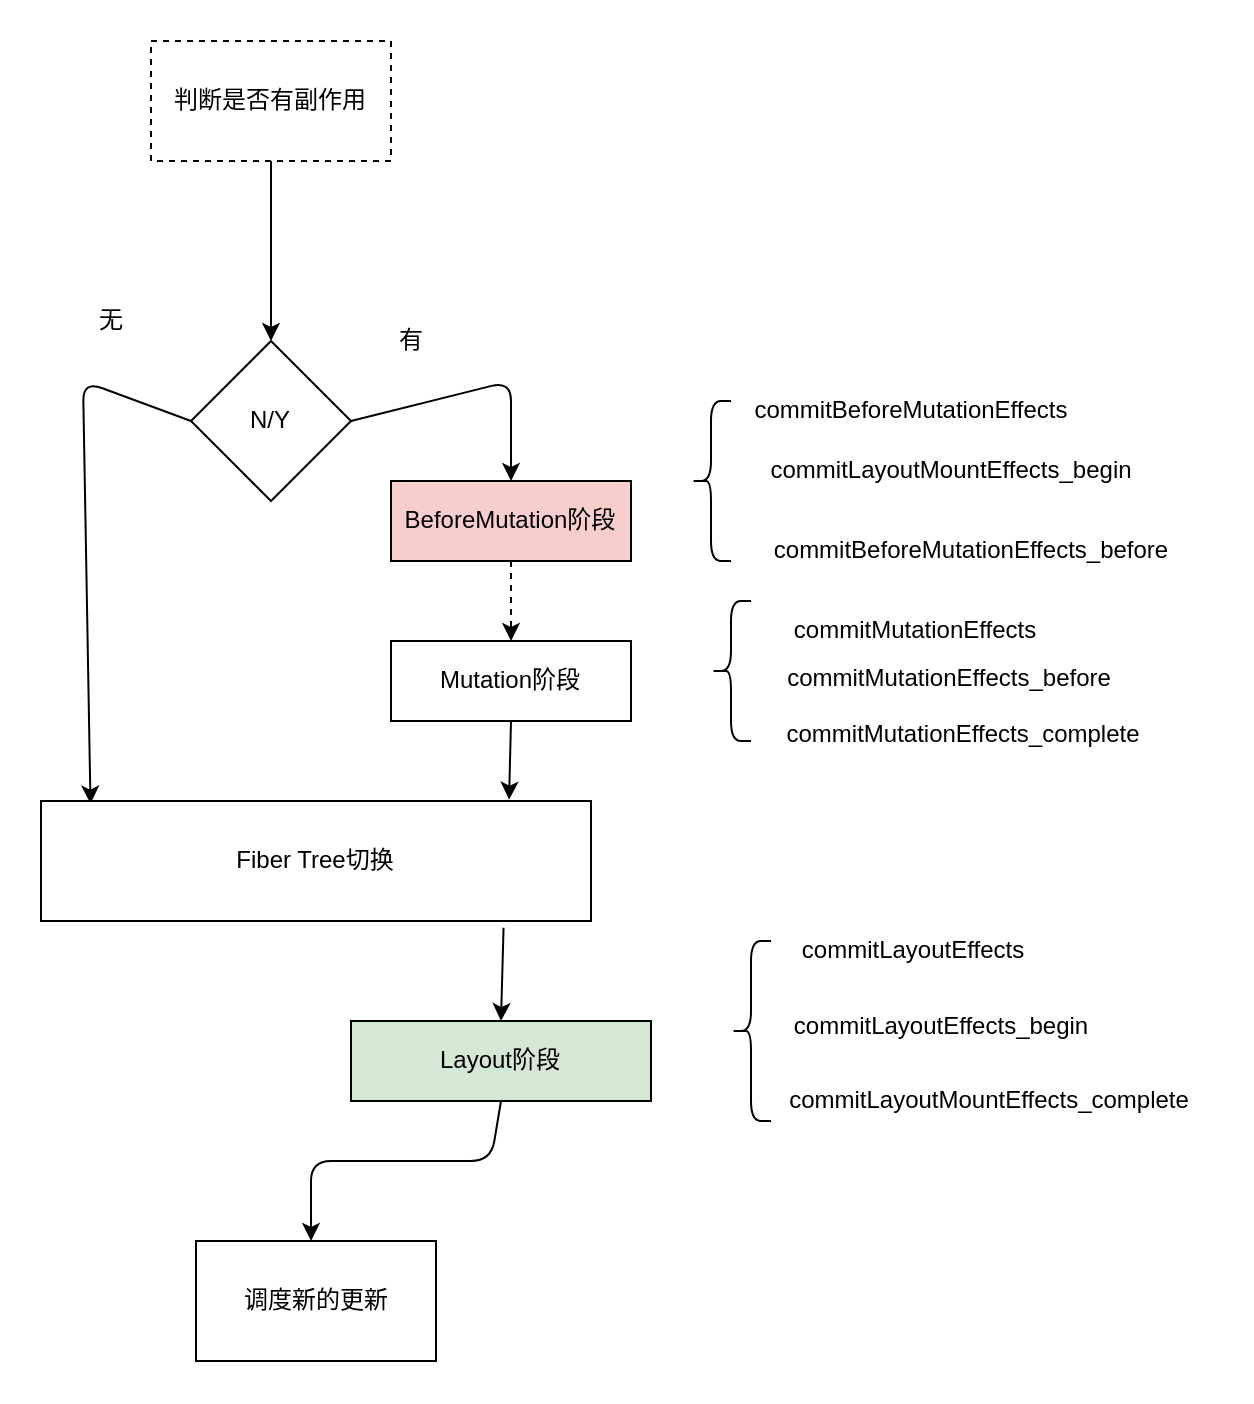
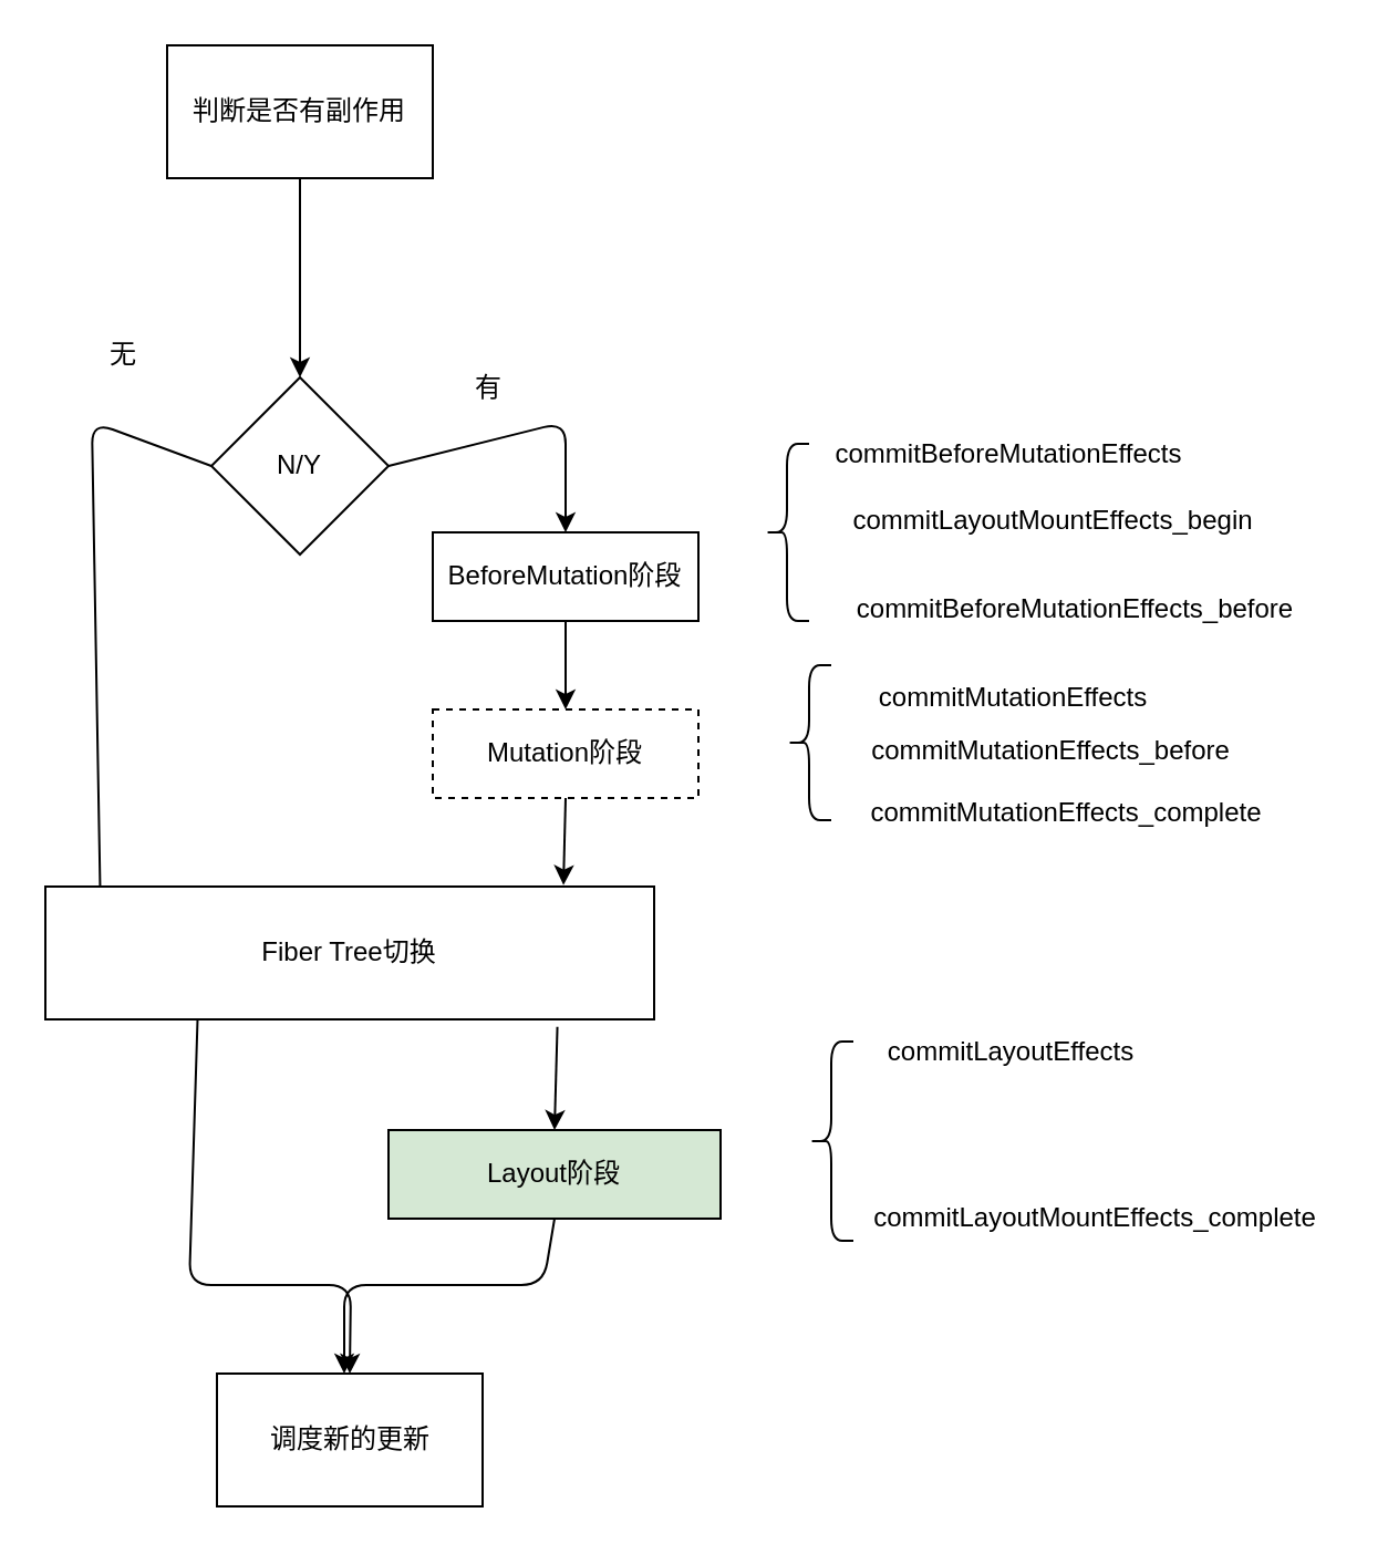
  <mxCell id="0" />
  <mxCell id="1" parent="0" />
  <mxCell id="2" value="" style="edgeStyle=none;html=1;" edge="1" parent="1" source="3" target="6"><mxGeometry relative="1" as="geometry" /></mxCell>
- <mxCell id="3" value="判断是否有副作用" style="whiteSpace=wrap;html=1;dashed=1;" vertex="1" parent="1"><mxGeometry x="75" y="20" width="120" height="60" as="geometry" /></mxCell>
- <mxCell id="4" style="edgeStyle=none;html=1;exitX=0;exitY=0.5;exitDx=0;exitDy=0;entryX=0.09;entryY=0.022;entryDx=0;entryDy=0;entryPerimeter=0;" edge="1" parent="1" source="6" target="9"><mxGeometry relative="1" as="geometry"><Array as="points"><mxPoint x="41" y="190" /></Array></mxGeometry></mxCell>
+ <mxCell id="3" value="判断是否有副作用" style="whiteSpace=wrap;html=1;" vertex="1" parent="1"><mxGeometry x="75" y="20" width="120" height="60" as="geometry" /></mxCell>
+ <mxCell id="4" style="edgeStyle=none;html=1;exitX=0;exitY=0.5;exitDx=0;exitDy=0;entryX=0.09;entryY=0.022;entryDx=0;entryDy=0;entryPerimeter=0;endArrow=none;" edge="1" parent="1" source="6" target="9"><mxGeometry relative="1" as="geometry"><Array as="points"><mxPoint x="41" y="190" /></Array></mxGeometry></mxCell>
  <mxCell id="5" style="edgeStyle=none;html=1;exitX=1;exitY=0.5;exitDx=0;exitDy=0;entryX=0.5;entryY=0;entryDx=0;entryDy=0;" edge="1" parent="1" source="6" target="12"><mxGeometry relative="1" as="geometry"><Array as="points"><mxPoint x="255" y="190" /></Array></mxGeometry></mxCell>
  <mxCell id="6" value="N/Y" style="rhombus;whiteSpace=wrap;html=1;" vertex="1" parent="1"><mxGeometry x="95" y="170" width="80" height="80" as="geometry" /></mxCell>
  <mxCell id="7" style="edgeStyle=none;html=1;exitX=0.841;exitY=1.056;exitDx=0;exitDy=0;entryX=0.5;entryY=0;entryDx=0;entryDy=0;exitPerimeter=0;" edge="1" parent="1" source="9" target="17"><mxGeometry relative="1" as="geometry" /></mxCell>
+ <mxCell id="8" style="edgeStyle=none;html=1;exitX=0.25;exitY=1;exitDx=0;exitDy=0;entryX=0.5;entryY=0;entryDx=0;entryDy=0;" edge="1" parent="1" source="9" target="18"><mxGeometry relative="1" as="geometry"><Array as="points"><mxPoint x="85" y="580" /><mxPoint x="158" y="580" /></Array></mxGeometry></mxCell>
  <mxCell id="9" value="Fiber Tree切换" style="whiteSpace=wrap;html=1;" vertex="1" parent="1"><mxGeometry x="20" y="400" width="275" height="60" as="geometry" /></mxCell>
  <mxCell id="10" value="无" style="text;html=1;align=center;verticalAlign=middle;resizable=0;points=[];autosize=1;strokeColor=none;fillColor=none;" vertex="1" parent="1"><mxGeometry x="35" y="145" width="40" height="30" as="geometry" /></mxCell>
- <mxCell id="11" style="edgeStyle=none;html=1;exitX=0.5;exitY=1;exitDx=0;exitDy=0;dashed=1;" edge="1" parent="1" source="12" target="14"><mxGeometry relative="1" as="geometry" /></mxCell>
- <mxCell id="12" value="BeforeMutation阶段" style="whiteSpace=wrap;html=1;fillColor=#f8cecc;" vertex="1" parent="1"><mxGeometry x="195" y="240" width="120" height="40" as="geometry" /></mxCell>
+ <mxCell id="11" style="edgeStyle=none;html=1;exitX=0.5;exitY=1;exitDx=0;exitDy=0;" edge="1" parent="1" source="12" target="14"><mxGeometry relative="1" as="geometry" /></mxCell>
+ <mxCell id="12" value="BeforeMutation阶段" style="whiteSpace=wrap;html=1;" vertex="1" parent="1"><mxGeometry x="195" y="240" width="120" height="40" as="geometry" /></mxCell>
  <mxCell id="13" style="edgeStyle=none;html=1;exitX=0.5;exitY=1;exitDx=0;exitDy=0;entryX=0.851;entryY=-0.011;entryDx=0;entryDy=0;entryPerimeter=0;" edge="1" parent="1" source="14" target="9"><mxGeometry relative="1" as="geometry"><mxPoint x="255" y="390" as="targetPoint" /></mxGeometry></mxCell>
- <mxCell id="14" value="Mutation阶段" style="whiteSpace=wrap;html=1;" vertex="1" parent="1"><mxGeometry x="195" y="320" width="120" height="40" as="geometry" /></mxCell>
- <mxCell id="15" value="有" style="text;html=1;align=center;verticalAlign=middle;resizable=0;points=[];autosize=1;strokeColor=none;fillColor=none;" vertex="1" parent="1"><mxGeometry x="185" y="155" width="40" height="30" as="geometry" /></mxCell>
+ <mxCell id="14" value="Mutation阶段" style="whiteSpace=wrap;html=1;dashed=1;" vertex="1" parent="1"><mxGeometry x="195" y="320" width="120" height="40" as="geometry" /></mxCell>
+ <mxCell id="15" value="有" style="text;html=1;align=center;verticalAlign=middle;resizable=0;points=[];autosize=1;strokeColor=none;fillColor=none;" vertex="1" parent="1"><mxGeometry x="200" y="160" width="40" height="30" as="geometry" /></mxCell>
  <mxCell id="16" style="edgeStyle=none;html=1;exitX=0.5;exitY=1;exitDx=0;exitDy=0;" edge="1" parent="1" source="17"><mxGeometry relative="1" as="geometry"><mxPoint x="155" y="620" as="targetPoint" /><Array as="points"><mxPoint x="245" y="580" /><mxPoint x="155" y="580" /></Array></mxGeometry></mxCell>
  <mxCell id="17" value="Layout阶段" style="whiteSpace=wrap;html=1;fillColor=#d5e8d4;" vertex="1" parent="1"><mxGeometry x="175" y="510" width="150" height="40" as="geometry" /></mxCell>
  <mxCell id="18" value="调度新的更新" style="whiteSpace=wrap;html=1;" vertex="1" parent="1"><mxGeometry x="97.5" y="620" width="120" height="60" as="geometry" /></mxCell>
  <mxCell id="19" value="commitBeforeMutationEffects" style="text;html=1;align=center;verticalAlign=middle;resizable=0;points=[];autosize=1;strokeColor=none;fillColor=none;" vertex="1" parent="1"><mxGeometry x="365" y="190" width="180" height="30" as="geometry" /></mxCell>
  <mxCell id="20" value="commitLayoutMountEffects_begin" style="text;html=1;align=center;verticalAlign=middle;resizable=0;points=[];autosize=1;strokeColor=none;fillColor=none;" vertex="1" parent="1"><mxGeometry x="365" y="220" width="220" height="30" as="geometry" /></mxCell>
  <mxCell id="21" value="commitBeforeMutationEffects_before" style="text;html=1;align=center;verticalAlign=middle;resizable=0;points=[];autosize=1;strokeColor=none;fillColor=none;" vertex="1" parent="1"><mxGeometry x="365" y="260" width="240" height="30" as="geometry" /></mxCell>
  <mxCell id="22" value="" style="shape=curlyBracket;whiteSpace=wrap;html=1;rounded=1;labelPosition=left;verticalLabelPosition=middle;align=right;verticalAlign=middle;" vertex="1" parent="1"><mxGeometry x="345" y="200" width="20" height="80" as="geometry" /></mxCell>
  <mxCell id="23" value="" style="shape=curlyBracket;whiteSpace=wrap;html=1;rounded=1;labelPosition=left;verticalLabelPosition=middle;align=right;verticalAlign=middle;" vertex="1" parent="1"><mxGeometry x="355" y="300" width="20" height="70" as="geometry" /></mxCell>
  <mxCell id="24" value="commitMutationEffects" style="text;html=1;align=center;verticalAlign=middle;resizable=0;points=[];autosize=1;strokeColor=none;fillColor=none;" vertex="1" parent="1"><mxGeometry x="387" y="300" width="140" height="30" as="geometry" /></mxCell>
  <mxCell id="25" value="commitMutationEffects_before" style="text;html=1;align=center;verticalAlign=middle;resizable=0;points=[];autosize=1;strokeColor=none;fillColor=none;" vertex="1" parent="1"><mxGeometry x="379" y="324" width="190" height="30" as="geometry" /></mxCell>
  <mxCell id="26" value="commitMutationEffects_complete" style="text;html=1;align=center;verticalAlign=middle;resizable=0;points=[];autosize=1;strokeColor=none;fillColor=none;" vertex="1" parent="1"><mxGeometry x="381" y="352" width="200" height="30" as="geometry" /></mxCell>
  <mxCell id="27" value="" style="shape=curlyBracket;whiteSpace=wrap;html=1;rounded=1;labelPosition=left;verticalLabelPosition=middle;align=right;verticalAlign=middle;" vertex="1" parent="1"><mxGeometry x="365" y="470" width="20" height="90" as="geometry" /></mxCell>
  <mxCell id="28" value="commitLayoutEffects" style="text;html=1;align=center;verticalAlign=middle;resizable=0;points=[];autosize=1;strokeColor=none;fillColor=none;" vertex="1" parent="1"><mxGeometry x="391" y="460" width="130" height="30" as="geometry" /></mxCell>
- <mxCell id="29" value="commitLayoutEffects_begin" style="text;html=1;align=center;verticalAlign=middle;resizable=0;points=[];autosize=1;strokeColor=none;fillColor=none;" vertex="1" parent="1"><mxGeometry x="385" y="498" width="170" height="30" as="geometry" /></mxCell>
  <mxCell id="30" value="commitLayoutMountEffects_complete" style="text;html=1;align=center;verticalAlign=middle;resizable=0;points=[];autosize=1;strokeColor=none;fillColor=none;" vertex="1" parent="1"><mxGeometry x="384" y="535" width="220" height="30" as="geometry" /></mxCell>
